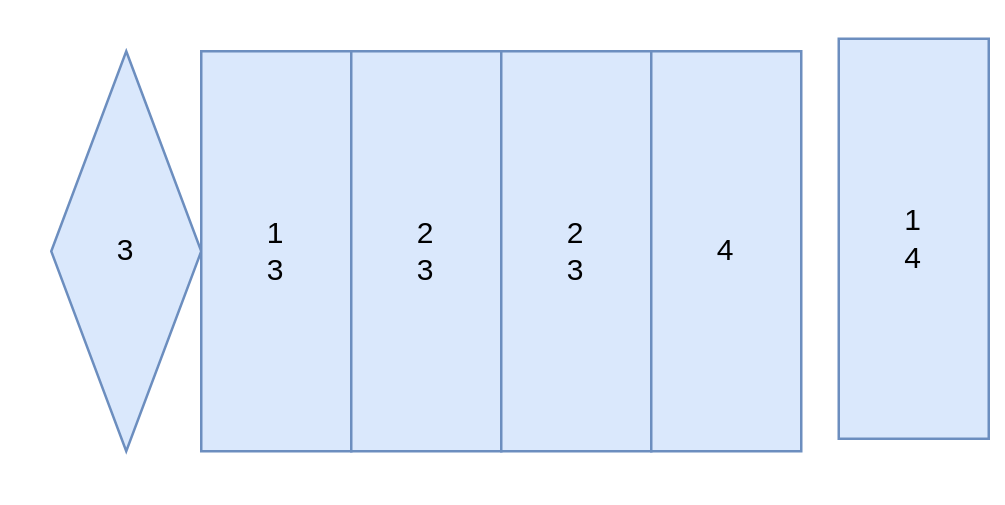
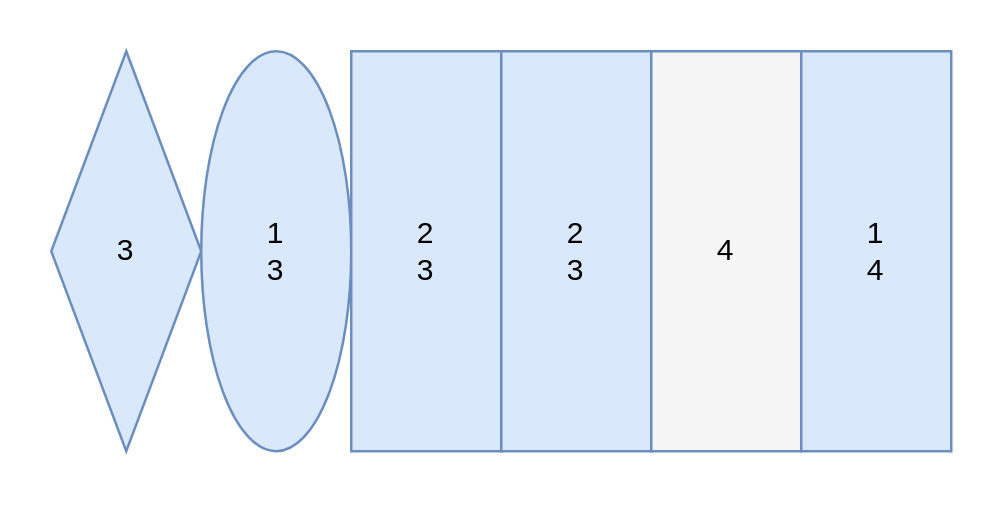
  <mxCell id="0" />
  <mxCell id="1" parent="0" />
  <mxCell id="2" value="3" style="rhombus;whiteSpace=wrap;html=1;fillColor=#dae8fc;strokeColor=#6c8ebf;" vertex="1" parent="1"><mxGeometry x="20" y="20" width="60" height="160" as="geometry" /></mxCell>
- <mxCell id="3" value="1&lt;br&gt;3" style="rounded=0;whiteSpace=wrap;html=1;fillColor=#dae8fc;strokeColor=#6c8ebf;" vertex="1" parent="1"><mxGeometry x="80" y="20" width="60" height="160" as="geometry" /></mxCell>
+ <mxCell id="3" value="1&lt;br&gt;3" style="ellipse;whiteSpace=wrap;html=1;fillColor=#dae8fc;strokeColor=#6c8ebf;" vertex="1" parent="1"><mxGeometry x="80" y="20" width="60" height="160" as="geometry" /></mxCell>
  <mxCell id="4" value="2&lt;br&gt;3" style="rounded=0;whiteSpace=wrap;html=1;fillColor=#dae8fc;strokeColor=#6c8ebf;" vertex="1" parent="1"><mxGeometry x="140" y="20" width="60" height="160" as="geometry" /></mxCell>
  <mxCell id="5" value="2&lt;br&gt;3" style="rounded=0;whiteSpace=wrap;html=1;fillColor=#dae8fc;strokeColor=#6c8ebf;" vertex="1" parent="1"><mxGeometry x="200" y="20" width="60" height="160" as="geometry" /></mxCell>
- <mxCell id="6" value="4" style="rounded=0;whiteSpace=wrap;html=1;fillColor=#dae8fc;strokeColor=#6c8ebf;" vertex="1" parent="1"><mxGeometry x="260" y="20" width="60" height="160" as="geometry" /></mxCell>
- <mxCell id="7" value="1&lt;br&gt;4" style="rounded=0;whiteSpace=wrap;html=1;fillColor=#dae8fc;strokeColor=#6c8ebf;" vertex="1" parent="1"><mxGeometry x="335" y="15" width="60" height="160" as="geometry" /></mxCell>
+ <mxCell id="6" value="4" style="rounded=0;whiteSpace=wrap;html=1;fillColor=#f5f5f5;strokeColor=#6c8ebf;" vertex="1" parent="1"><mxGeometry x="260" y="20" width="60" height="160" as="geometry" /></mxCell>
+ <mxCell id="7" value="1&lt;br&gt;4" style="rounded=0;whiteSpace=wrap;html=1;fillColor=#dae8fc;strokeColor=#6c8ebf;" vertex="1" parent="1"><mxGeometry x="320" y="20" width="60" height="160" as="geometry" /></mxCell>
